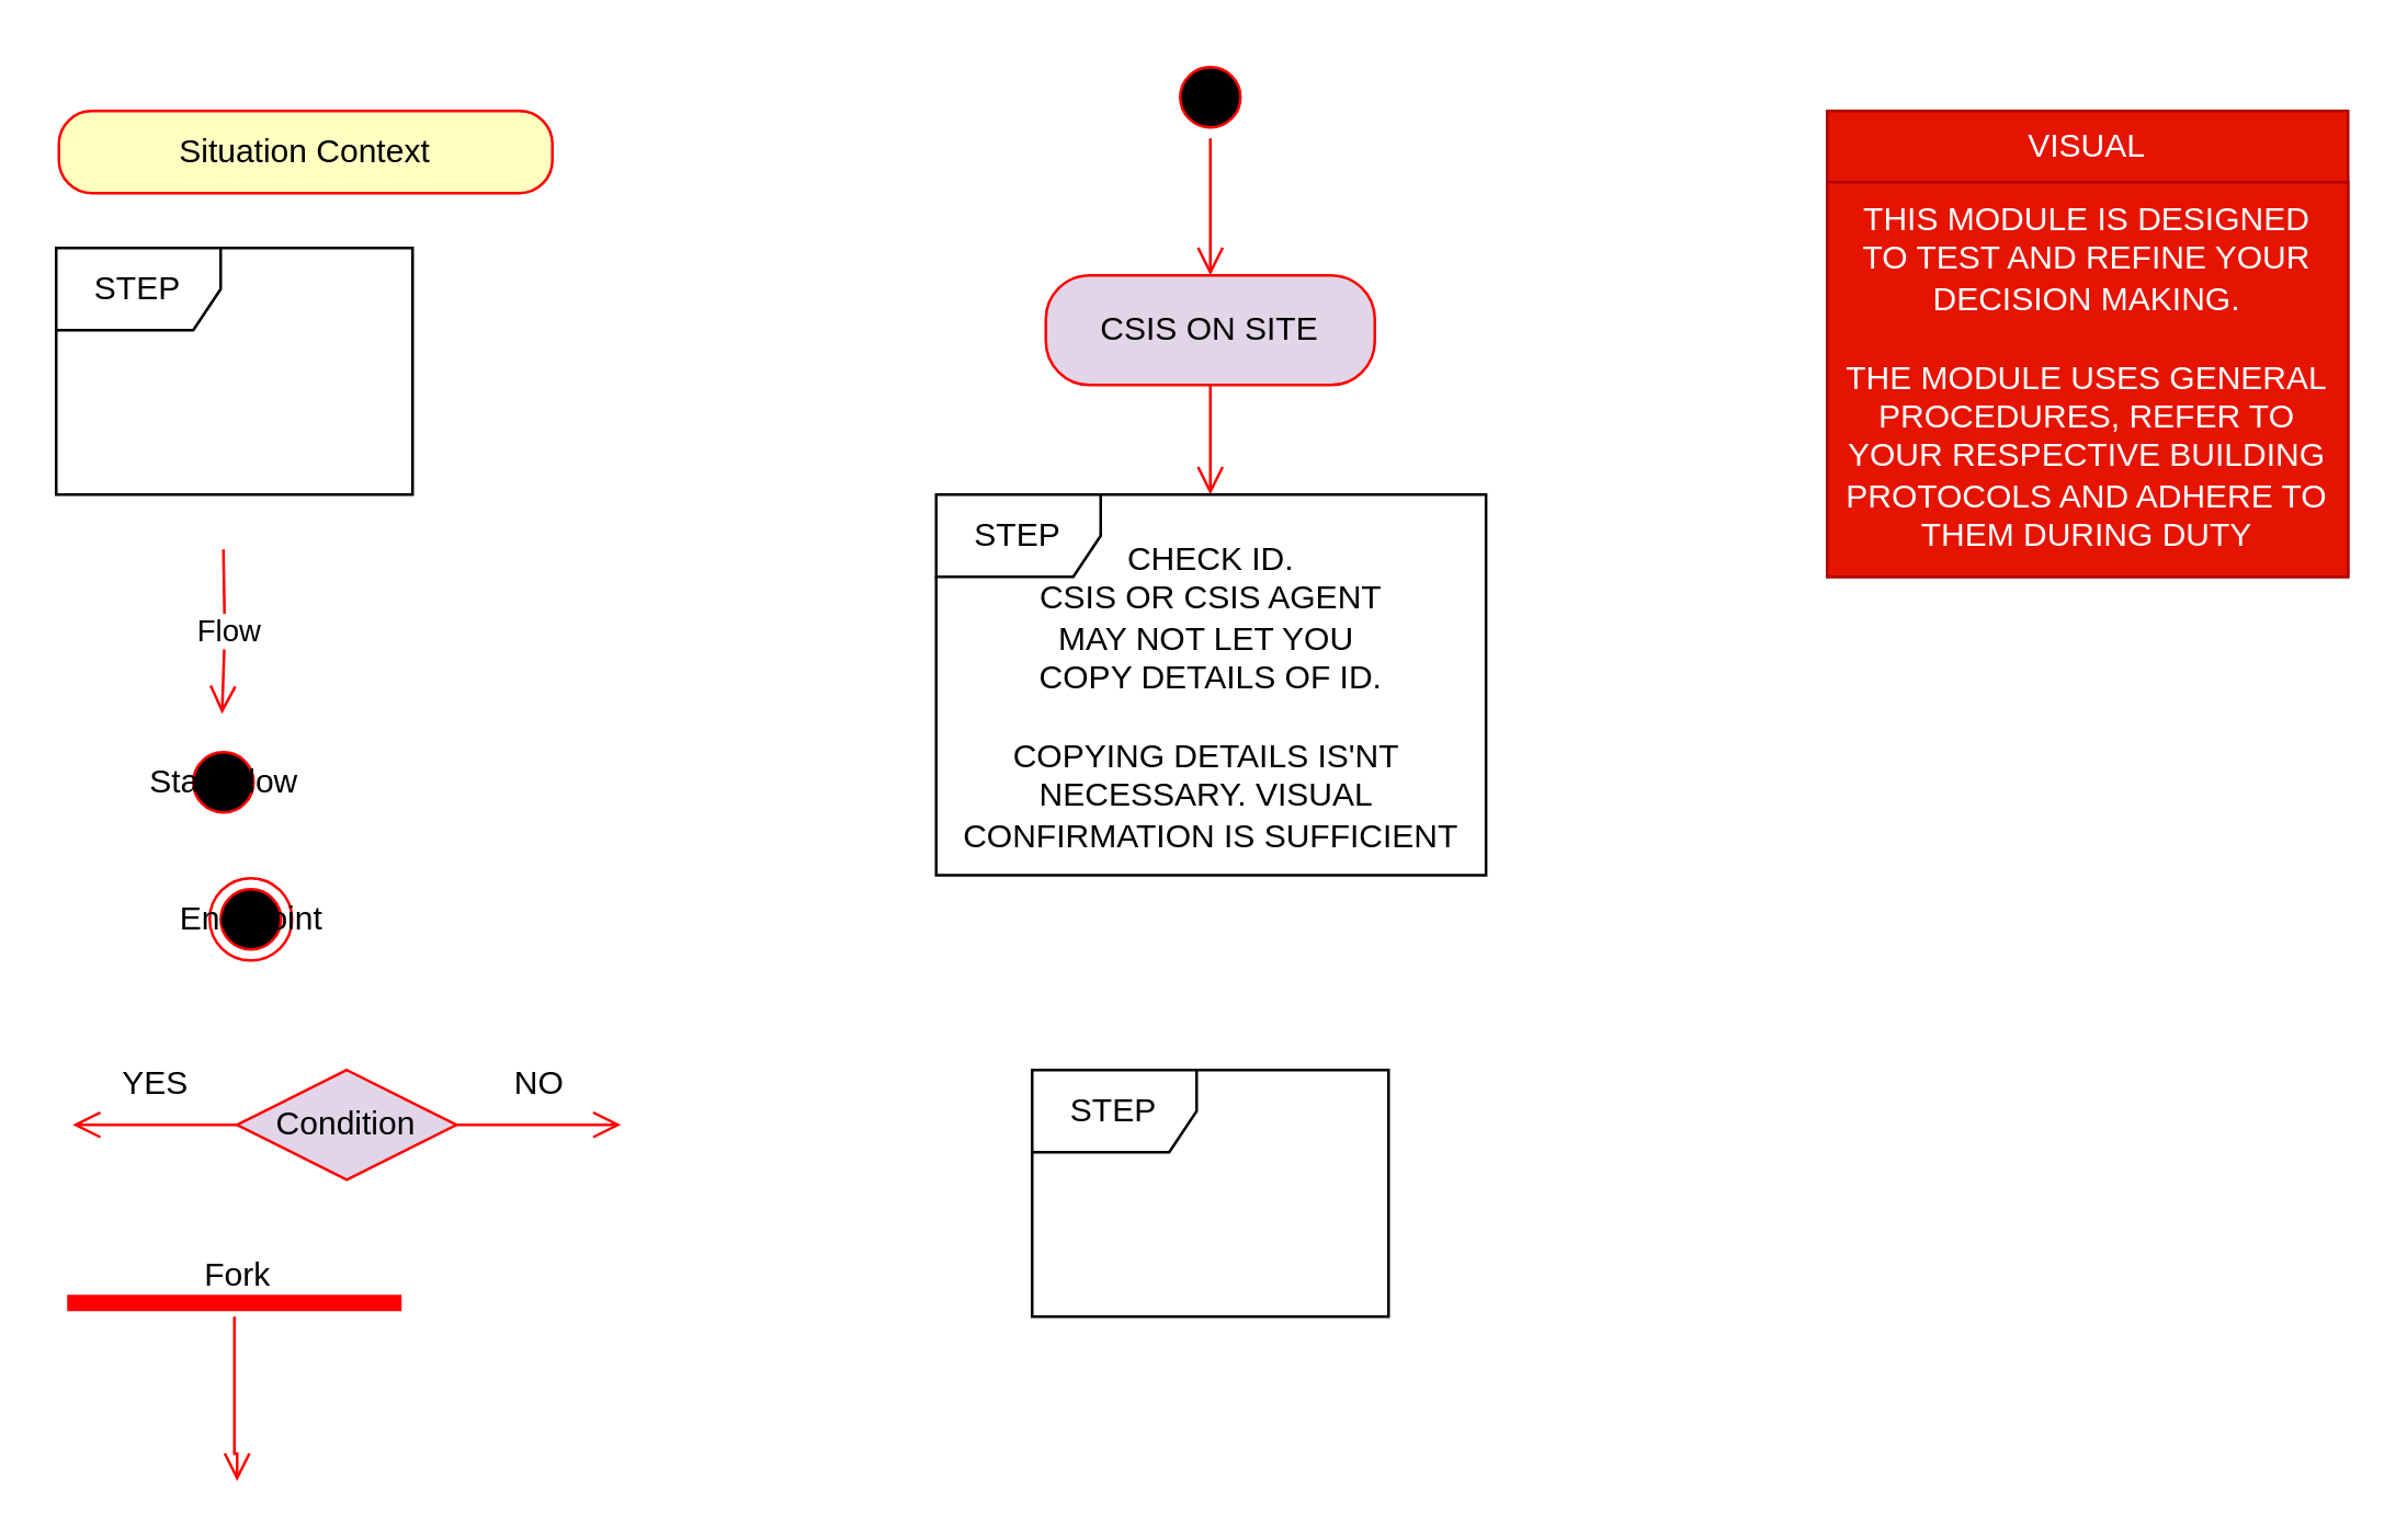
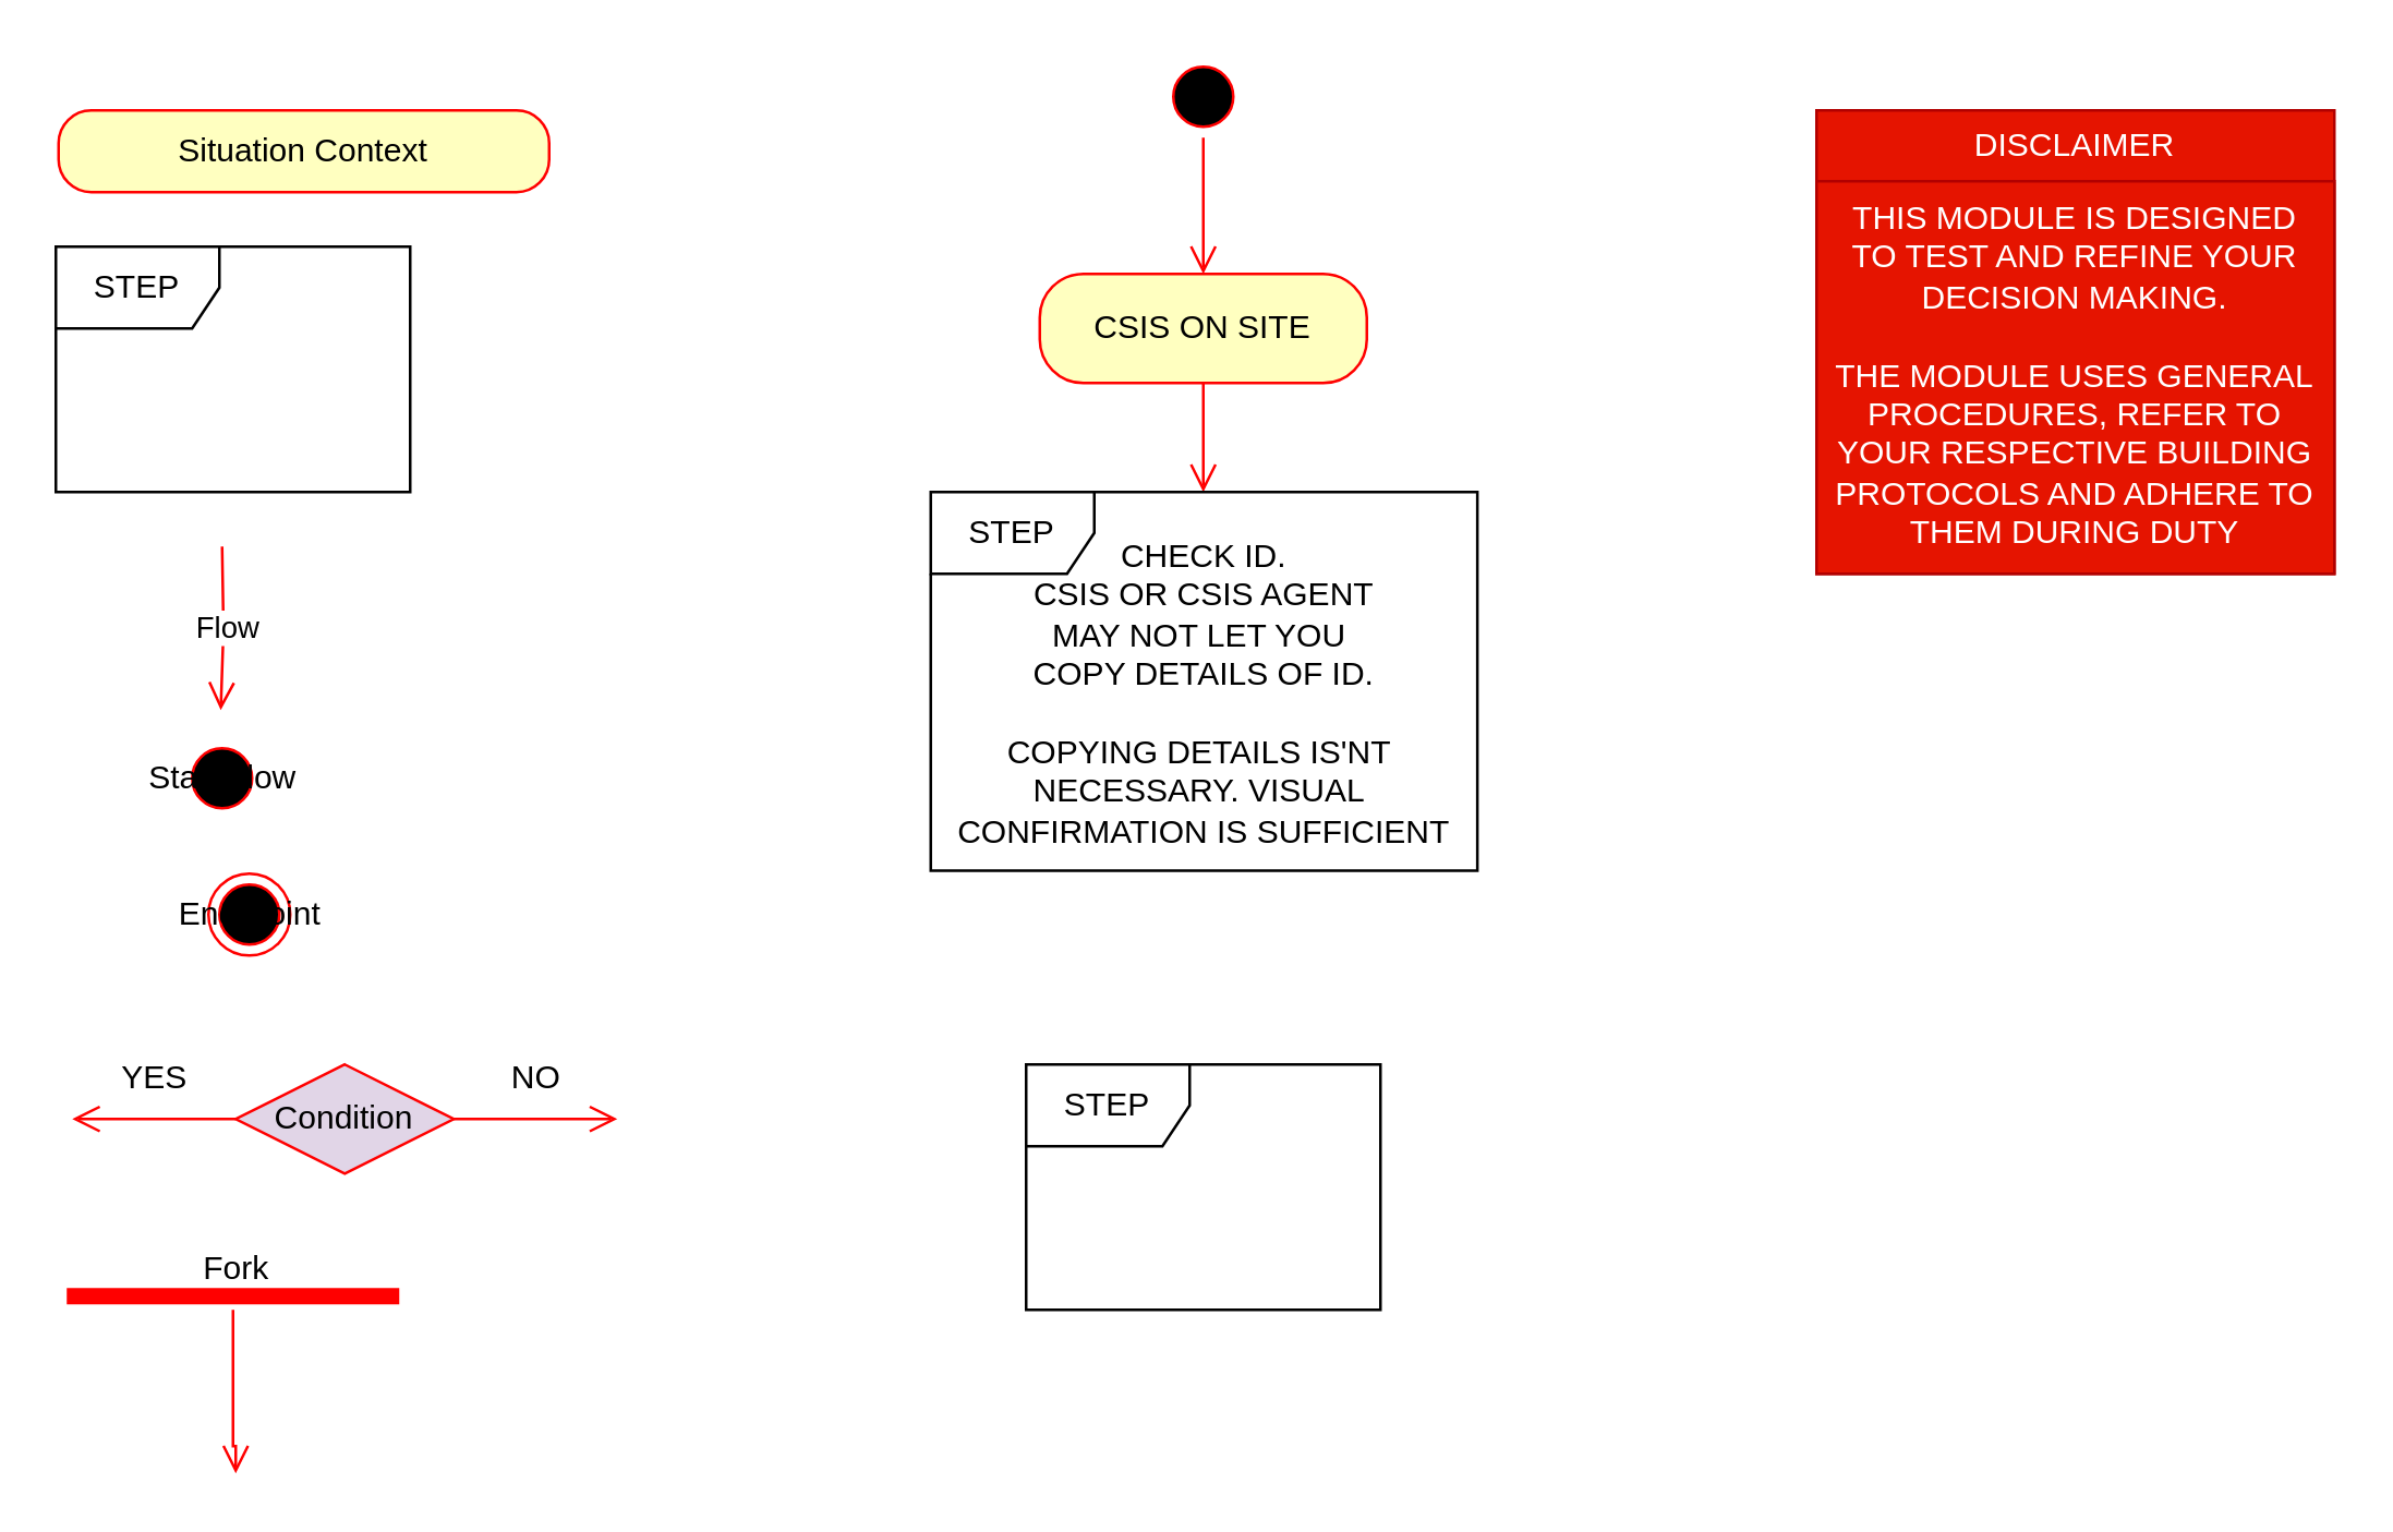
  <mxCell id="0" />
  <mxCell id="1" parent="0" />
  <mxCell id="2" value="" style="ellipse;html=1;shape=startState;fillColor=#000000;strokeColor=#ff0000;" vertex="1" parent="1"><mxGeometry x="426" width="30" height="30" as="geometry" y="20" /></mxCell>
  <mxCell id="3" value="" style="edgeStyle=orthogonalEdgeStyle;html=1;verticalAlign=bottom;endArrow=open;endSize=8;strokeColor=#ff0000;rounded=0;" edge="1" parent="1" source="2"><mxGeometry relative="1" as="geometry"><mxPoint x="441" y="100" as="targetPoint" /></mxGeometry></mxCell>
- <mxCell id="4" value="CSIS ON SITE" style="rounded=1;whiteSpace=wrap;html=1;arcSize=40;fontColor=#000000;fillColor=#e1d5e7;strokeColor=#ff0000;" vertex="1" parent="1"><mxGeometry x="381" y="100" width="120" height="40" as="geometry" /></mxCell>
+ <mxCell id="4" value="CSIS ON SITE" style="rounded=1;whiteSpace=wrap;html=1;arcSize=40;fontColor=#000000;fillColor=#ffffc0;strokeColor=#ff0000;" vertex="1" parent="1"><mxGeometry x="381" y="100" width="120" height="40" as="geometry" /></mxCell>
  <mxCell id="5" value="" style="edgeStyle=orthogonalEdgeStyle;html=1;verticalAlign=bottom;endArrow=open;endSize=8;strokeColor=#ff0000;rounded=0;" edge="1" parent="1" source="4"><mxGeometry relative="1" as="geometry"><mxPoint x="441" y="180" as="targetPoint" /></mxGeometry></mxCell>
  <mxCell id="6" value="Situation Context" style="rounded=1;whiteSpace=wrap;html=1;arcSize=40;fontColor=#000000;fillColor=#ffffc0;strokeColor=#ff0000;" vertex="1" parent="1"><mxGeometry x="21" y="40" width="180" height="30" as="geometry" /></mxCell>
  <mxCell id="7" value="" style="edgeStyle=orthogonalEdgeStyle;html=1;verticalAlign=bottom;endArrow=open;endSize=8;strokeColor=#ff0000;rounded=0;" edge="1" parent="1"><mxGeometry relative="1" as="geometry"><mxPoint x="80.5" y="260" as="targetPoint" /><mxPoint x="81" y="200" as="sourcePoint" /></mxGeometry></mxCell>
  <mxCell id="8" value="Flow" style="edgeLabel;html=1;align=center;verticalAlign=middle;resizable=0;points=[];" vertex="1" connectable="0" parent="7"><mxGeometry x="-0.333" y="3" relative="1" as="geometry"><mxPoint x="-2" y="10" as="offset" /></mxGeometry></mxCell>
  <mxCell id="9" value="Start Flow" style="ellipse;html=1;shape=startState;fillColor=#000000;strokeColor=#ff0000;" vertex="1" parent="1"><mxGeometry x="66" y="270" width="30" height="30" as="geometry" /></mxCell>
  <mxCell id="10" value="End Point" style="ellipse;html=1;shape=endState;fillColor=#000000;strokeColor=#ff0000;" vertex="1" parent="1"><mxGeometry x="76" y="320" width="30" height="30" as="geometry" /></mxCell>
- <mxCell id="11" value="VISUAL" style="swimlane;fontStyle=0;childLayout=stackLayout;horizontal=1;startSize=26;fillColor=#e51400;horizontalStack=0;resizeParent=1;resizeParentMax=0;resizeLast=0;collapsible=1;marginBottom=0;whiteSpace=wrap;html=1;fontColor=#ffffff;strokeColor=#B20000;" vertex="1" parent="1"><mxGeometry x="666" y="40" width="190" height="170" as="geometry" /></mxCell>
+ <mxCell id="11" value="DISCLAIMER" style="swimlane;fontStyle=0;childLayout=stackLayout;horizontal=1;startSize=26;fillColor=#e51400;horizontalStack=0;resizeParent=1;resizeParentMax=0;resizeLast=0;collapsible=1;marginBottom=0;whiteSpace=wrap;html=1;fontColor=#ffffff;strokeColor=#B20000;" vertex="1" parent="1"><mxGeometry x="666" y="40" width="190" height="170" as="geometry" /></mxCell>
  <mxCell id="12" value="THIS MODULE IS DESIGNED TO TEST AND REFINE YOUR DECISION MAKING. &lt;br&gt;&lt;br&gt;THE MODULE USES GENERAL PROCEDURES, REFER TO YOUR RESPECTIVE BUILDING PROTOCOLS AND ADHERE TO THEM DURING DUTY" style="text;strokeColor=#B20000;fillColor=#e51400;align=center;verticalAlign=top;spacingLeft=4;spacingRight=4;overflow=hidden;rotatable=0;points=[[0,0.5],[1,0.5]];portConstraint=eastwest;whiteSpace=wrap;html=1;fontColor=#ffffff;" vertex="1" parent="11"><mxGeometry y="26" width="190" height="144" as="geometry" /></mxCell>
  <mxCell id="13" value="" style="shape=line;html=1;strokeWidth=6;strokeColor=#ff0000;" vertex="1" parent="1"><mxGeometry x="24" y="470" width="122" height="10" as="geometry" /></mxCell>
  <mxCell id="14" value="" style="edgeStyle=orthogonalEdgeStyle;html=1;verticalAlign=bottom;endArrow=open;endSize=8;strokeColor=#ff0000;rounded=0;" edge="1" parent="1" source="13"><mxGeometry relative="1" as="geometry"><mxPoint x="86" y="540" as="targetPoint" /><Array as="points"><mxPoint x="85" y="530" /><mxPoint x="86" y="530" /></Array></mxGeometry></mxCell>
  <mxCell id="15" value="Fork" style="text;html=1;align=center;verticalAlign=middle;resizable=0;points=[];autosize=1;strokeColor=none;fillColor=none;" vertex="1" parent="1"><mxGeometry x="61" y="450" width="50" height="30" as="geometry" /></mxCell>
  <mxCell id="16" value="Condition" style="rhombus;whiteSpace=wrap;html=1;fontColor=#000000;fillColor=#e1d5e7;strokeColor=#ff0000;" vertex="1" parent="1"><mxGeometry x="86" y="390" width="80" height="40" as="geometry" /></mxCell>
  <mxCell id="17" value="" style="edgeStyle=orthogonalEdgeStyle;html=1;align=left;verticalAlign=bottom;endArrow=open;endSize=8;strokeColor=#ff0000;rounded=0;" edge="1" parent="1" source="16"><mxGeometry x="-0.255" y="10" relative="1" as="geometry"><mxPoint x="226" y="410" as="targetPoint" /><mxPoint as="offset" /></mxGeometry></mxCell>
  <mxCell id="18" value="" style="edgeStyle=orthogonalEdgeStyle;html=1;align=left;verticalAlign=top;endArrow=open;endSize=8;strokeColor=#ff0000;rounded=0;" edge="1" parent="1"><mxGeometry x="0.2" y="60" relative="1" as="geometry"><mxPoint x="26" y="410" as="targetPoint" /><mxPoint x="86" y="410" as="sourcePoint" /><Array as="points"><mxPoint x="86" y="410" /><mxPoint x="86" y="410" /></Array><mxPoint as="offset" /></mxGeometry></mxCell>
  <mxCell id="19" value="YES" style="text;html=1;align=center;verticalAlign=middle;resizable=0;points=[];autosize=1;strokeColor=none;fillColor=none;" vertex="1" parent="1"><mxGeometry x="31" y="380" width="50" height="30" as="geometry" /></mxCell>
  <mxCell id="20" value="NO" style="text;html=1;align=center;verticalAlign=middle;resizable=0;points=[];autosize=1;strokeColor=none;fillColor=none;" vertex="1" parent="1"><mxGeometry x="176" y="380" width="40" height="30" as="geometry" /></mxCell>
  <mxCell id="21" value="STEP" style="shape=umlFrame;whiteSpace=wrap;html=1;pointerEvents=0;" vertex="1" parent="1"><mxGeometry x="20" y="90" width="130" height="90" as="geometry" /></mxCell>
  <mxCell id="22" value="STEP" style="shape=umlFrame;whiteSpace=wrap;html=1;pointerEvents=0;" vertex="1" parent="1"><mxGeometry x="341" y="180" width="200.56" height="138.85" as="geometry" /></mxCell>
  <mxCell id="23" value="CHECK ID.&lt;br&gt;CSIS OR CSIS AGENT&lt;br&gt;MAY NOT LET YOU&amp;nbsp;&lt;br&gt;COPY DETAILS OF ID.&lt;br&gt;&lt;br&gt;COPYING DETAILS IS'NT&amp;nbsp;&lt;br&gt;NECESSARY. VISUAL&amp;nbsp;&lt;br&gt;CONFIRMATION IS SUFFICIENT" style="text;html=1;align=center;verticalAlign=middle;resizable=0;points=[];autosize=1;strokeColor=none;fillColor=none;" vertex="1" parent="1"><mxGeometry x="341" y="188.85" width="200" height="130" as="geometry" /></mxCell>
  <mxCell id="24" value="STEP" style="shape=umlFrame;whiteSpace=wrap;html=1;pointerEvents=0;" vertex="1" parent="1"><mxGeometry x="376" y="390" width="130" height="90" as="geometry" /></mxCell>
